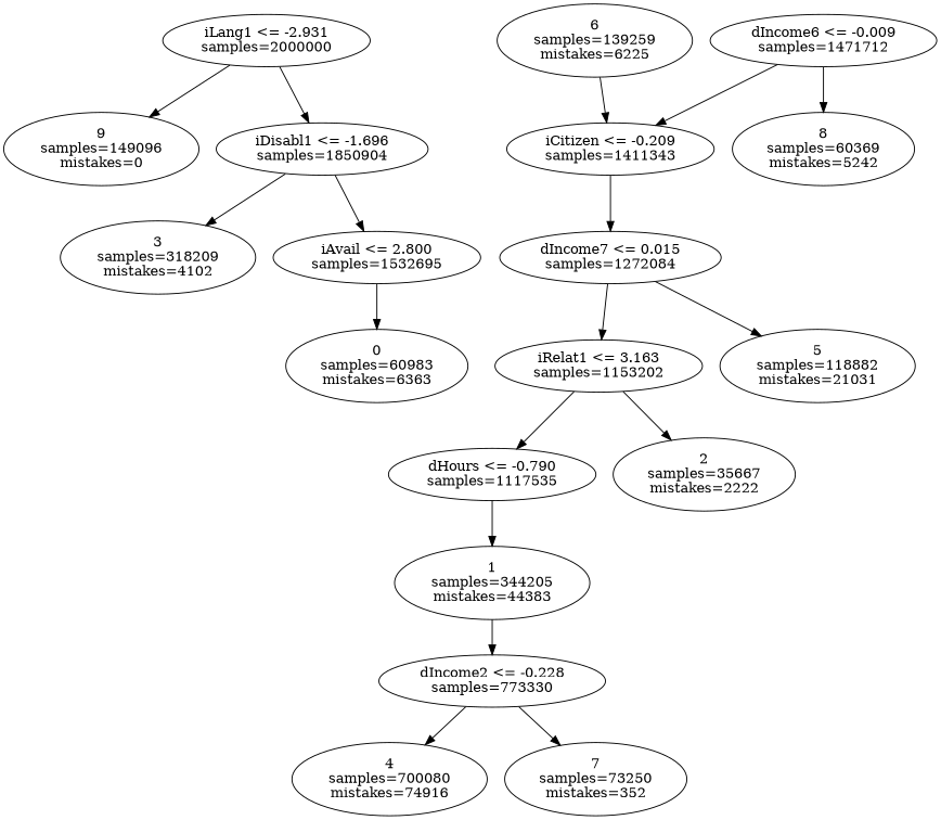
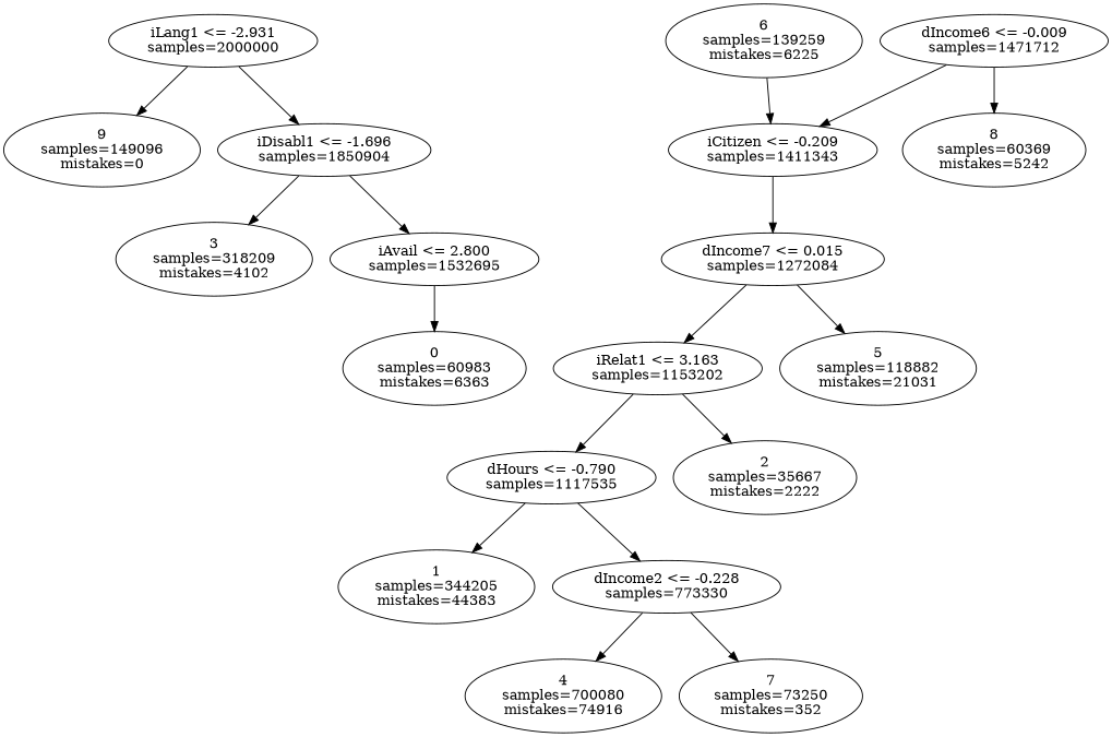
  digraph {
    n1 [label="iLang1 <= -2.931\nsamples=\2000000"]
    n2 [label="9\nsamples=\149096\nmistakes=\0"]
    n3 [label="iDisabl1 <= -1.696\nsamples=\1850904"]
    n4 [label="3\nsamples=\318209\nmistakes=\4102"]
    n5 [label="iAvail <= 2.800\nsamples=\1532695"]
    n6 [label="0\nsamples=\60983\nmistakes=\6363"]
    n7 [label="dIncome6 <= -0.009\nsamples=\1471712"]
    n8 [label="iCitizen <= -0.209\nsamples=\1411343"]
    n9 [label="8\nsamples=\60369\nmistakes=\5242"]
    n10 [label="dIncome7 <= 0.015\nsamples=\1272084"]
    n11 [label="iRelat1 <= 3.163\nsamples=\1153202"]
    n12 [label="5\nsamples=\118882\nmistakes=\21031"]
    n13 [label="6\nsamples=\139259\nmistakes=\6225"]
    n14 [label="dHours <= -0.790\nsamples=\1117535"]
    n15 [label="2\nsamples=\35667\nmistakes=\2222"]
    n16 [label="1\nsamples=\344205\nmistakes=\44383"]
    n17 [label="dIncome2 <= -0.228\nsamples=\773330"]
    n18 [label="4\nsamples=\700080\nmistakes=\74916"]
    n19 [label="7\nsamples=\73250\nmistakes=\352"]
    n1 -> n2
    n1 -> n3
    n3 -> n4
    n3 -> n5
    n5 -> n6
    n7 -> n8
    n7 -> n9
    n8 -> n10
    n10 -> n11
    n10 -> n12
    n11 -> n14
    n11 -> n15
    n13 -> n8
    n14 -> n16
-   n16 -> n17
+   n14 -> n17
    n17 -> n18
    n17 -> n19
  }
